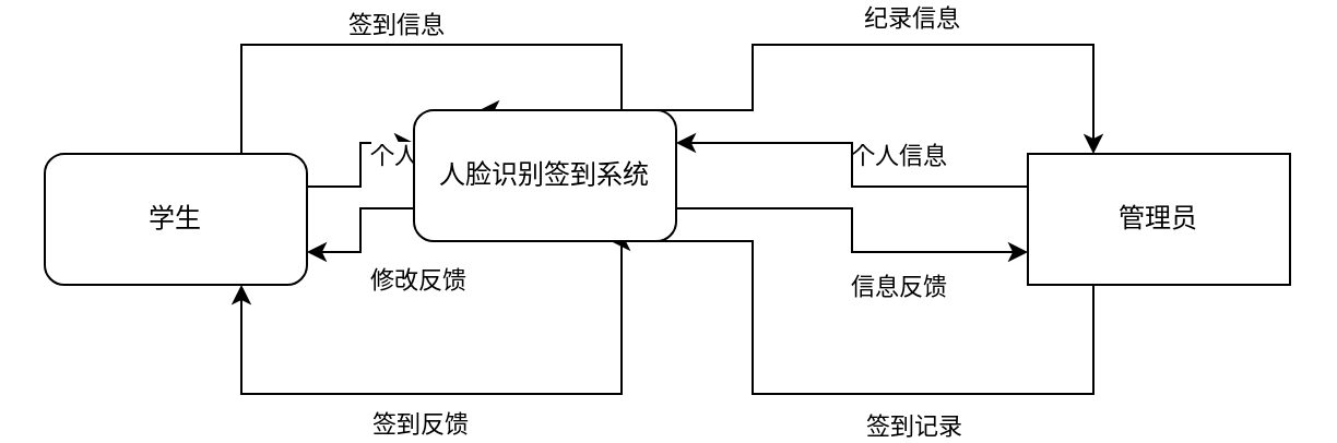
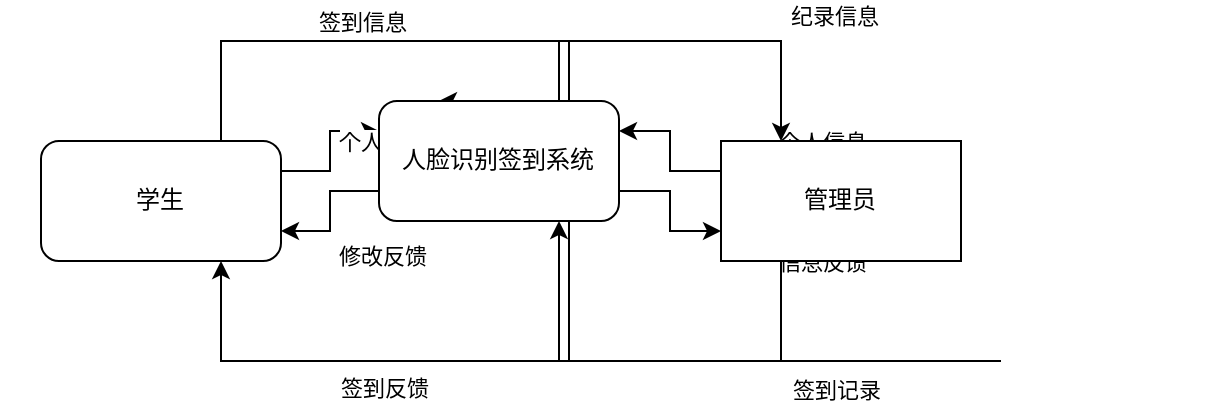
  <mxCell id="0" />
  <mxCell id="1" parent="0" />
  <mxCell id="2" style="edgeStyle=orthogonalEdgeStyle;rounded=0;orthogonalLoop=1;jettySize=auto;html=1;exitX=1;exitY=0.25;exitDx=0;exitDy=0;entryX=0;entryY=0.25;entryDx=0;entryDy=0;" edge="1" parent="1" source="12" target="20"><mxGeometry relative="1" as="geometry" /></mxCell>
  <mxCell id="3" value="个人信息" style="edgeLabel;html=1;align=center;verticalAlign=middle;resizable=0;points=[];" vertex="1" connectable="0" parent="2"><mxGeometry x="-0.544" y="1" relative="1" as="geometry"><mxPoint x="34" y="-14" as="offset" /></mxGeometry></mxCell>
  <mxCell id="4" value="个人信息" style="edgeLabel;html=1;align=center;verticalAlign=middle;resizable=0;points=[];" vertex="1" connectable="0" parent="2"><mxGeometry x="-0.544" y="1" relative="1" as="geometry"><mxPoint x="254" y="-14" as="offset" /></mxGeometry></mxCell>
  <mxCell id="5" value="签到信息" style="edgeLabel;html=1;align=center;verticalAlign=middle;resizable=0;points=[];" vertex="1" connectable="0" parent="2"><mxGeometry x="-0.544" y="1" relative="1" as="geometry"><mxPoint x="24" y="-74" as="offset" /></mxGeometry></mxCell>
  <mxCell id="6" value="修改反馈" style="edgeLabel;html=1;align=center;verticalAlign=middle;resizable=0;points=[];" vertex="1" connectable="0" parent="2"><mxGeometry x="-0.544" y="1" relative="1" as="geometry"><mxPoint x="34" y="43" as="offset" /></mxGeometry></mxCell>
  <mxCell id="7" value="信息反馈" style="edgeLabel;html=1;align=center;verticalAlign=middle;resizable=0;points=[];" vertex="1" connectable="0" parent="2"><mxGeometry x="-0.544" y="1" relative="1" as="geometry"><mxPoint x="254" y="46" as="offset" /></mxGeometry></mxCell>
  <mxCell id="8" value="签到反馈" style="edgeLabel;html=1;align=center;verticalAlign=middle;resizable=0;points=[];" vertex="1" connectable="0" parent="2"><mxGeometry x="-0.544" y="1" relative="1" as="geometry"><mxPoint x="35" y="109" as="offset" /></mxGeometry></mxCell>
  <mxCell id="9" value="签到记录" style="edgeLabel;html=1;align=center;verticalAlign=middle;resizable=0;points=[];" vertex="1" connectable="0" parent="2"><mxGeometry x="-0.544" y="1" relative="1" as="geometry"><mxPoint x="261" y="110" as="offset" /></mxGeometry></mxCell>
  <mxCell id="10" value="纪录信息" style="edgeLabel;html=1;align=center;verticalAlign=middle;resizable=0;points=[];" vertex="1" connectable="0" parent="2"><mxGeometry x="-0.544" y="1" relative="1" as="geometry"><mxPoint x="260" y="-77" as="offset" /></mxGeometry></mxCell>
  <mxCell id="11" style="edgeStyle=orthogonalEdgeStyle;rounded=0;orthogonalLoop=1;jettySize=auto;html=1;exitX=0.75;exitY=0;exitDx=0;exitDy=0;entryX=0.25;entryY=0;entryDx=0;entryDy=0;" edge="1" parent="1" source="12" target="20"><mxGeometry relative="1" as="geometry"><Array as="points"><mxPoint x="110" y="20" /><mxPoint x="284" y="20" /></Array></mxGeometry></mxCell>
  <mxCell id="12" value="学生" style="whiteSpace=wrap;html=1;rounded=1;" vertex="1" parent="1"><mxGeometry x="20" y="70" width="120" height="60" as="geometry" /></mxCell>
  <mxCell id="13" style="edgeStyle=orthogonalEdgeStyle;rounded=0;orthogonalLoop=1;jettySize=auto;html=1;exitX=0;exitY=0.25;exitDx=0;exitDy=0;entryX=1;entryY=0.25;entryDx=0;entryDy=0;" edge="1" parent="1" source="15" target="20"><mxGeometry relative="1" as="geometry" /></mxCell>
  <mxCell id="14" style="edgeStyle=orthogonalEdgeStyle;rounded=0;orthogonalLoop=1;jettySize=auto;html=1;exitX=0.25;exitY=1;exitDx=0;exitDy=0;entryX=0.75;entryY=1;entryDx=0;entryDy=0;" edge="1" parent="1" source="15" target="20"><mxGeometry relative="1" as="geometry"><Array as="points"><mxPoint x="500" y="180" /><mxPoint x="344" y="180" /></Array></mxGeometry></mxCell>
- <mxCell id="15" value="管理员" style="rounded=0;whiteSpace=wrap;html=1;" vertex="1" parent="1"><mxGeometry x="470" y="70" width="120" height="60" as="geometry" /></mxCell>
+ <mxCell id="15" value="管理员" style="rounded=0;whiteSpace=wrap;html=1;" vertex="1" parent="1"><mxGeometry x="360" y="70" width="120" height="60" as="geometry" /></mxCell>
  <mxCell id="16" style="edgeStyle=orthogonalEdgeStyle;rounded=0;orthogonalLoop=1;jettySize=auto;html=1;exitX=0;exitY=0.75;exitDx=0;exitDy=0;entryX=1;entryY=0.75;entryDx=0;entryDy=0;" edge="1" parent="1" source="20" target="12"><mxGeometry relative="1" as="geometry" /></mxCell>
  <mxCell id="17" style="edgeStyle=orthogonalEdgeStyle;rounded=0;orthogonalLoop=1;jettySize=auto;html=1;exitX=1;exitY=0.75;exitDx=0;exitDy=0;entryX=0;entryY=0.75;entryDx=0;entryDy=0;" edge="1" parent="1" source="20" target="15"><mxGeometry relative="1" as="geometry" /></mxCell>
  <mxCell id="18" style="edgeStyle=orthogonalEdgeStyle;rounded=0;orthogonalLoop=1;jettySize=auto;html=1;exitX=0.75;exitY=0;exitDx=0;exitDy=0;entryX=0.25;entryY=0;entryDx=0;entryDy=0;" edge="1" parent="1" source="20" target="15"><mxGeometry relative="1" as="geometry"><Array as="points"><mxPoint x="344" y="20" /><mxPoint x="500" y="20" /></Array></mxGeometry></mxCell>
  <mxCell id="19" style="edgeStyle=orthogonalEdgeStyle;rounded=0;orthogonalLoop=1;jettySize=auto;html=1;exitX=0.25;exitY=1;exitDx=0;exitDy=0;entryX=0.75;entryY=1;entryDx=0;entryDy=0;" edge="1" parent="1" source="20" target="12"><mxGeometry relative="1" as="geometry"><Array as="points"><mxPoint x="284" y="180" /><mxPoint x="110" y="180" /></Array></mxGeometry></mxCell>
  <mxCell id="20" value="人脸识别签到系统" style="rounded=1;whiteSpace=wrap;html=1;" vertex="1" parent="1"><mxGeometry x="189" y="50" width="120" height="60" as="geometry" /></mxCell>
